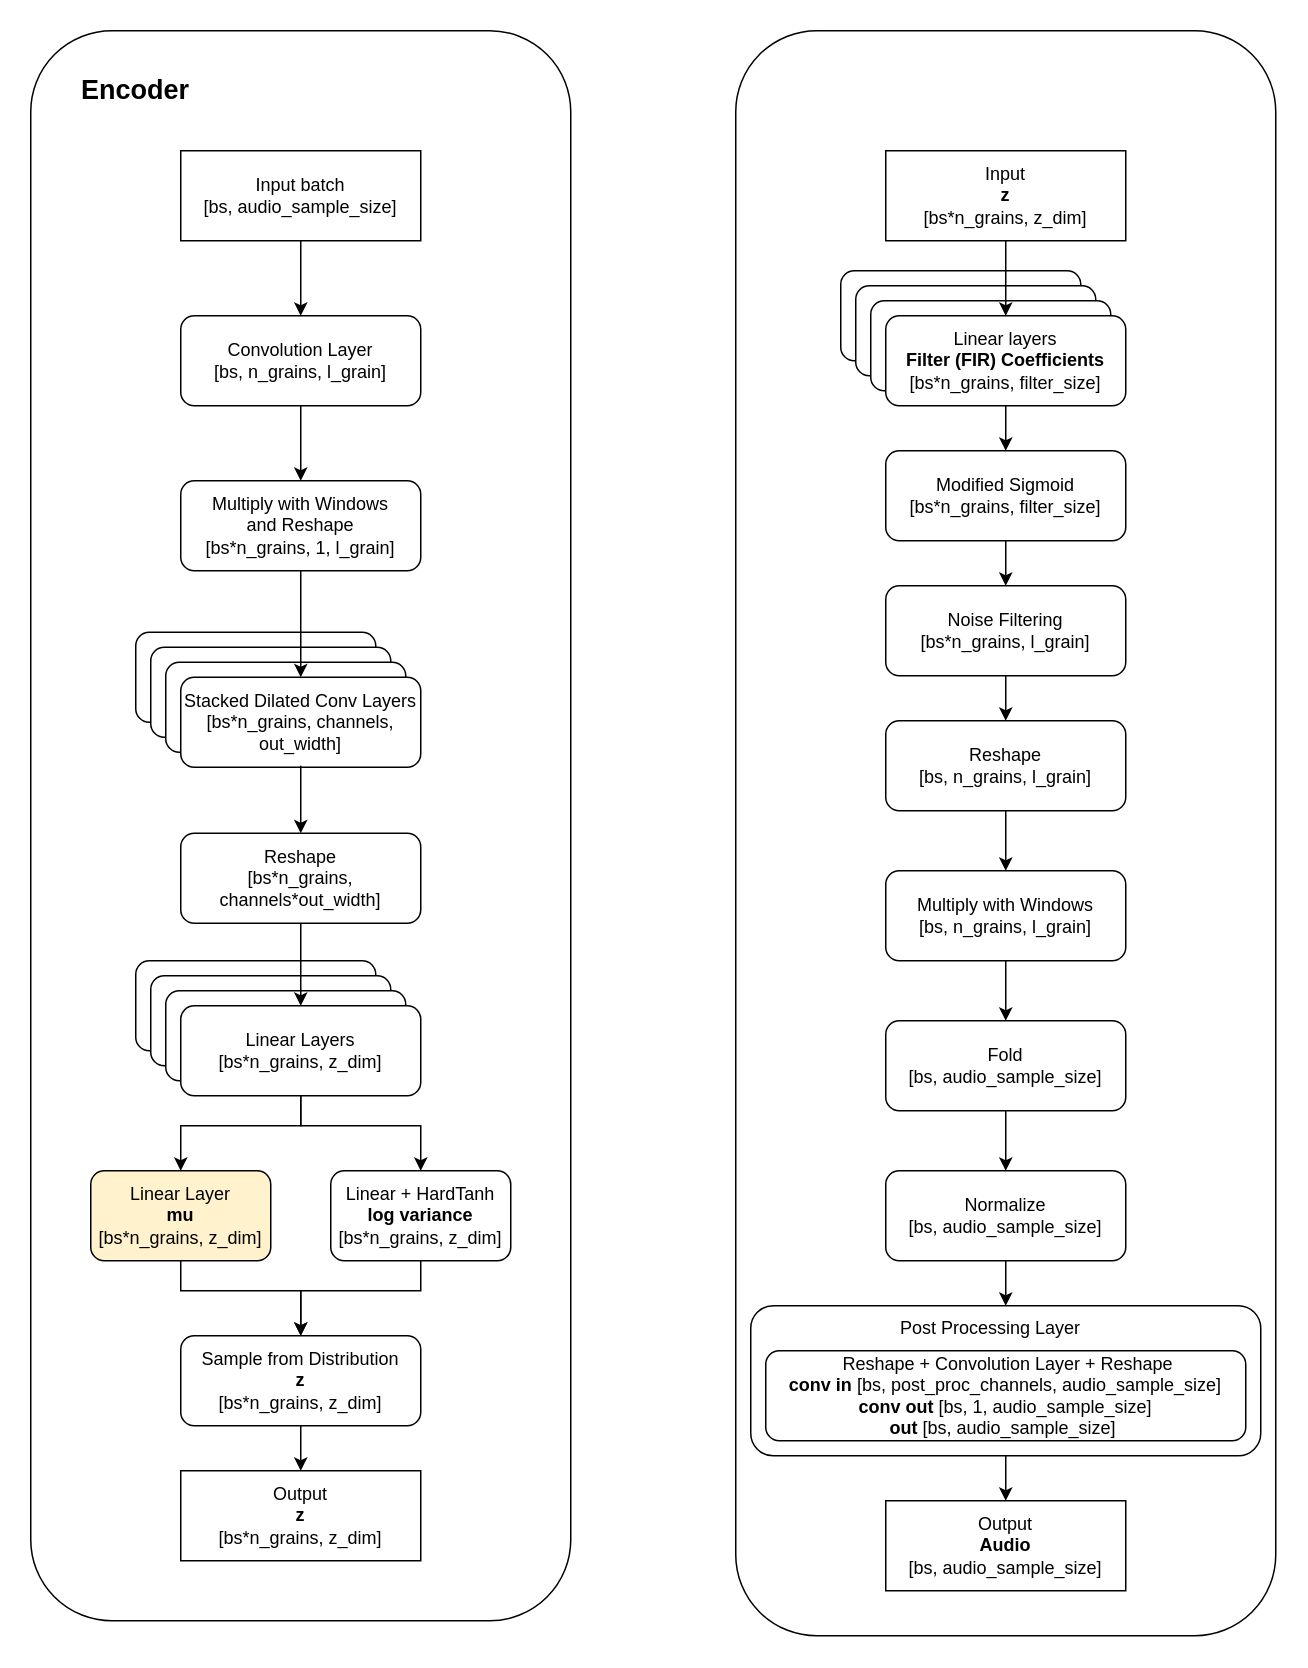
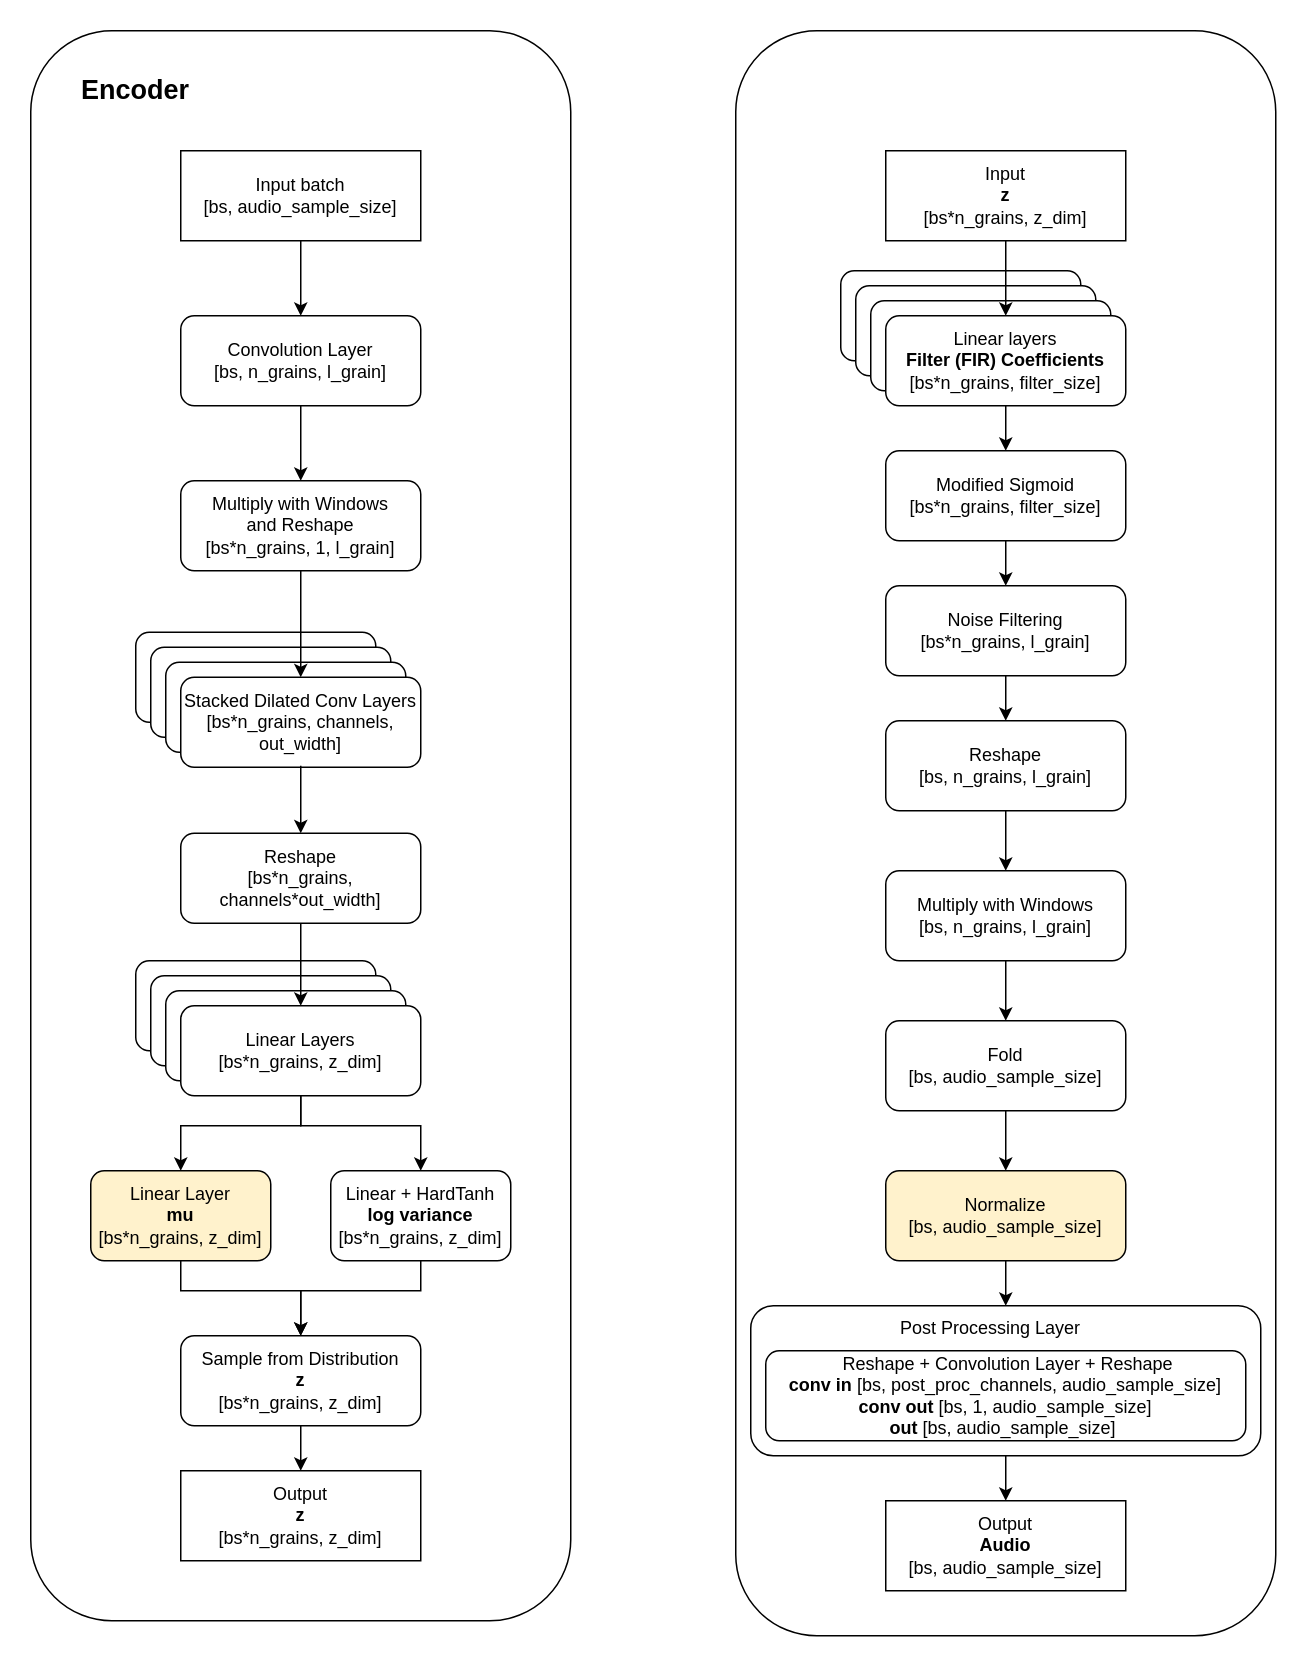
  <mxCell id="0" />
  <mxCell id="1" parent="0" />
  <mxCell id="2" value="" style="rounded=1;whiteSpace=wrap;html=1;" vertex="1" parent="1"><mxGeometry x="20" y="20" width="360" height="1060" as="geometry" /></mxCell>
  <mxCell id="3" value="Input batch&lt;br&gt;[bs, audio_sample_size]" style="rounded=0;whiteSpace=wrap;html=1;" vertex="1" parent="1"><mxGeometry x="120" y="100" width="160" height="60" as="geometry" /></mxCell>
  <mxCell id="4" value="Convolution Layer&lt;br&gt;[bs, n_grains, l_grain]" style="rounded=1;whiteSpace=wrap;html=1;" vertex="1" parent="1"><mxGeometry x="120" y="210" width="160" height="60" as="geometry" /></mxCell>
  <mxCell id="5" value="" style="endArrow=classic;html=1;rounded=0;exitX=0.5;exitY=1;exitDx=0;exitDy=0;entryX=0.5;entryY=0;entryDx=0;entryDy=0;" edge="1" parent="1" source="3" target="4"><mxGeometry width="50" height="50" relative="1" as="geometry"><mxPoint x="250" y="390" as="sourcePoint" /><mxPoint x="300" y="340" as="targetPoint" /></mxGeometry></mxCell>
  <mxCell id="6" value="Multiply with Windows&lt;br&gt;and Reshape&lt;br&gt;[bs*n_grains, 1, l_grain]" style="rounded=1;whiteSpace=wrap;html=1;" vertex="1" parent="1"><mxGeometry x="120" y="320" width="160" height="60" as="geometry" /></mxCell>
  <mxCell id="7" value="" style="endArrow=classic;html=1;rounded=0;exitX=0.5;exitY=1;exitDx=0;exitDy=0;entryX=0.5;entryY=0;entryDx=0;entryDy=0;" edge="1" parent="1" source="4" target="6"><mxGeometry width="50" height="50" relative="1" as="geometry"><mxPoint x="250" y="390" as="sourcePoint" /><mxPoint x="300" y="340" as="targetPoint" /></mxGeometry></mxCell>
  <mxCell id="8" value="" style="group" vertex="1" connectable="0" parent="1"><mxGeometry x="80" y="411" width="200" height="100" as="geometry" /></mxCell>
  <mxCell id="9" value="" style="rounded=1;whiteSpace=wrap;html=1;" vertex="1" parent="8"><mxGeometry x="10" y="10" width="160" height="60" as="geometry" /></mxCell>
  <mxCell id="10" value="" style="rounded=1;whiteSpace=wrap;html=1;" vertex="1" parent="8"><mxGeometry x="20" y="20" width="160" height="60" as="geometry" /></mxCell>
  <mxCell id="11" value="" style="rounded=1;whiteSpace=wrap;html=1;" vertex="1" parent="8"><mxGeometry x="30" y="30" width="160" height="60" as="geometry" /></mxCell>
  <mxCell id="12" value="Stacked Dilated Conv Layers&lt;br&gt;[bs*n_grains, channels, out_width]" style="rounded=1;whiteSpace=wrap;html=1;" vertex="1" parent="8"><mxGeometry x="40" y="40" width="160" height="60" as="geometry" /></mxCell>
  <mxCell id="13" value="" style="endArrow=classic;html=1;rounded=0;entryX=0.5;entryY=0;entryDx=0;entryDy=0;exitX=0.5;exitY=1;exitDx=0;exitDy=0;" edge="1" parent="1" source="6" target="12"><mxGeometry width="50" height="50" relative="1" as="geometry"><mxPoint x="250" y="390" as="sourcePoint" /><mxPoint x="300" y="340" as="targetPoint" /></mxGeometry></mxCell>
  <mxCell id="14" value="Reshape&lt;br&gt;[bs*n_grains, channels*out_width]" style="rounded=1;whiteSpace=wrap;html=1;" vertex="1" parent="1"><mxGeometry x="120" y="555" width="160" height="60" as="geometry" /></mxCell>
  <mxCell id="15" value="" style="endArrow=classic;html=1;rounded=0;entryX=0.5;entryY=0;entryDx=0;entryDy=0;" edge="1" parent="1" target="14"><mxGeometry width="50" height="50" relative="1" as="geometry"><mxPoint x="200" y="510" as="sourcePoint" /><mxPoint x="300" y="340" as="targetPoint" /></mxGeometry></mxCell>
  <mxCell id="16" value="" style="rounded=1;whiteSpace=wrap;html=1;" vertex="1" parent="1"><mxGeometry x="90" y="640" width="160" height="60" as="geometry" /></mxCell>
  <mxCell id="17" value="" style="rounded=1;whiteSpace=wrap;html=1;" vertex="1" parent="1"><mxGeometry x="100" y="650" width="160" height="60" as="geometry" /></mxCell>
  <mxCell id="18" value="" style="rounded=1;whiteSpace=wrap;html=1;" vertex="1" parent="1"><mxGeometry x="110" y="660" width="160" height="60" as="geometry" /></mxCell>
  <mxCell id="19" value="Linear Layers&lt;br&gt;[bs*n_grains, z_dim]" style="rounded=1;whiteSpace=wrap;html=1;" vertex="1" parent="1"><mxGeometry x="120" y="670" width="160" height="60" as="geometry" /></mxCell>
  <mxCell id="20" value="" style="endArrow=classic;html=1;rounded=0;entryX=0.5;entryY=0;entryDx=0;entryDy=0;exitX=0.5;exitY=1;exitDx=0;exitDy=0;" edge="1" parent="1" source="14" target="19"><mxGeometry width="50" height="50" relative="1" as="geometry"><mxPoint x="250" y="450" as="sourcePoint" /><mxPoint x="300" y="400" as="targetPoint" /></mxGeometry></mxCell>
  <mxCell id="21" value="Linear + HardTanh&lt;br&gt;&lt;b&gt;log variance&lt;br&gt;&lt;/b&gt;[bs*n_grains, z_dim]" style="rounded=1;whiteSpace=wrap;html=1;" vertex="1" parent="1"><mxGeometry x="220" y="780" width="120" height="60" as="geometry" /></mxCell>
  <mxCell id="22" value="Linear Layer&lt;br&gt;&lt;b&gt;mu&lt;br&gt;&lt;/b&gt;[bs*n_grains, z_dim]" style="rounded=1;whiteSpace=wrap;html=1;fillColor=#fff2cc;" vertex="1" parent="1"><mxGeometry x="60" y="780" width="120" height="60" as="geometry" /></mxCell>
  <mxCell id="23" value="" style="endArrow=classic;html=1;rounded=0;entryX=0.5;entryY=0;entryDx=0;entryDy=0;exitX=0.5;exitY=1;exitDx=0;exitDy=0;" edge="1" parent="1" source="19" target="22"><mxGeometry width="50" height="50" relative="1" as="geometry"><mxPoint x="250" y="680" as="sourcePoint" /><mxPoint x="300" y="630" as="targetPoint" /><Array as="points"><mxPoint x="200" y="750" /><mxPoint x="120" y="750" /></Array></mxGeometry></mxCell>
  <mxCell id="24" value="" style="endArrow=classic;html=1;rounded=0;exitX=0.5;exitY=1;exitDx=0;exitDy=0;entryX=0.5;entryY=0;entryDx=0;entryDy=0;" edge="1" parent="1" source="19" target="21"><mxGeometry width="50" height="50" relative="1" as="geometry"><mxPoint x="250" y="680" as="sourcePoint" /><mxPoint x="300" y="630" as="targetPoint" /><Array as="points"><mxPoint x="200" y="750" /><mxPoint x="280" y="750" /></Array></mxGeometry></mxCell>
  <mxCell id="25" style="edgeStyle=orthogonalEdgeStyle;rounded=0;orthogonalLoop=1;jettySize=auto;html=1;exitX=0.5;exitY=1;exitDx=0;exitDy=0;entryX=0.5;entryY=0;entryDx=0;entryDy=0;" edge="1" parent="1" source="26" target="31"><mxGeometry relative="1" as="geometry" /></mxCell>
  <mxCell id="26" value="Sample from Distribution&lt;br&gt;&lt;b&gt;z&lt;/b&gt;&lt;br&gt;[bs*n_grains, z_dim]" style="rounded=1;whiteSpace=wrap;html=1;" vertex="1" parent="1"><mxGeometry x="120" y="890" width="160" height="60" as="geometry" /></mxCell>
  <mxCell id="27" value="" style="endArrow=classic;html=1;rounded=0;entryX=0.5;entryY=0;entryDx=0;entryDy=0;exitX=0.5;exitY=1;exitDx=0;exitDy=0;" edge="1" parent="1" source="22" target="26"><mxGeometry width="50" height="50" relative="1" as="geometry"><mxPoint x="250" y="600" as="sourcePoint" /><mxPoint x="300" y="550" as="targetPoint" /><Array as="points"><mxPoint x="120" y="860" /><mxPoint x="200" y="860" /></Array></mxGeometry></mxCell>
  <mxCell id="28" value="" style="endArrow=classic;html=1;rounded=0;exitX=0.5;exitY=1;exitDx=0;exitDy=0;entryX=0.5;entryY=0;entryDx=0;entryDy=0;" edge="1" parent="1" source="21" target="26"><mxGeometry width="50" height="50" relative="1" as="geometry"><mxPoint x="210" y="800" as="sourcePoint" /><mxPoint x="210" y="890" as="targetPoint" /><Array as="points"><mxPoint x="280" y="860" /><mxPoint x="200" y="860" /></Array></mxGeometry></mxCell>
  <mxCell id="29" value="&lt;font style=&quot;font-size: 18px;&quot;&gt;&lt;b&gt;Encoder&lt;/b&gt;&lt;/font&gt;" style="text;html=1;strokeColor=none;fillColor=none;align=center;verticalAlign=middle;whiteSpace=wrap;rounded=0;" vertex="1" parent="1"><mxGeometry x="50" y="40" width="80" height="40" as="geometry" /></mxCell>
  <mxCell id="30" value="" style="rounded=1;whiteSpace=wrap;html=1;" vertex="1" parent="1"><mxGeometry x="490" y="20" width="360" height="1070" as="geometry" /></mxCell>
  <mxCell id="31" value="Output&lt;br&gt;&lt;b&gt;z&lt;/b&gt;&lt;br&gt;[bs*n_grains, z_dim]" style="rounded=0;whiteSpace=wrap;html=1;" vertex="1" parent="1"><mxGeometry x="120" y="980" width="160" height="60" as="geometry" /></mxCell>
  <mxCell id="32" value="Input&lt;br&gt;&lt;b&gt;z&lt;/b&gt;&lt;br&gt;[bs*n_grains, z_dim]" style="rounded=0;whiteSpace=wrap;html=1;" vertex="1" parent="1"><mxGeometry x="590" y="100" width="160" height="60" as="geometry" /></mxCell>
  <mxCell id="33" value="" style="group" vertex="1" connectable="0" parent="1"><mxGeometry x="550" y="170" width="200" height="100" as="geometry" /></mxCell>
  <mxCell id="34" value="" style="rounded=1;whiteSpace=wrap;html=1;" vertex="1" parent="33"><mxGeometry x="10" y="10" width="160" height="60" as="geometry" /></mxCell>
  <mxCell id="35" value="" style="rounded=1;whiteSpace=wrap;html=1;" vertex="1" parent="33"><mxGeometry x="20" y="20" width="160" height="60" as="geometry" /></mxCell>
  <mxCell id="36" value="" style="rounded=1;whiteSpace=wrap;html=1;" vertex="1" parent="33"><mxGeometry x="30" y="30" width="160" height="60" as="geometry" /></mxCell>
  <mxCell id="37" value="Linear layers&lt;br&gt;&lt;b&gt;Filter (FIR) Coefficients&lt;/b&gt;&lt;br&gt;[bs*n_grains, filter_size]" style="rounded=1;whiteSpace=wrap;html=1;" vertex="1" parent="33"><mxGeometry x="40" y="40" width="160" height="60" as="geometry" /></mxCell>
  <mxCell id="38" style="edgeStyle=orthogonalEdgeStyle;rounded=0;orthogonalLoop=1;jettySize=auto;html=1;exitX=0.5;exitY=1;exitDx=0;exitDy=0;" edge="1" parent="1" source="32" target="37"><mxGeometry relative="1" as="geometry" /></mxCell>
  <mxCell id="39" value="" style="edgeStyle=orthogonalEdgeStyle;rounded=0;orthogonalLoop=1;jettySize=auto;html=1;" edge="1" parent="1" source="40" target="43"><mxGeometry relative="1" as="geometry" /></mxCell>
  <mxCell id="40" value="Modified Sigmoid&lt;br&gt;[bs*n_grains, filter_size]" style="rounded=1;whiteSpace=wrap;html=1;" vertex="1" parent="1"><mxGeometry x="590" y="300" width="160" height="60" as="geometry" /></mxCell>
  <mxCell id="41" value="" style="edgeStyle=orthogonalEdgeStyle;rounded=0;orthogonalLoop=1;jettySize=auto;html=1;" edge="1" parent="1" source="37" target="40"><mxGeometry relative="1" as="geometry" /></mxCell>
  <mxCell id="42" value="" style="edgeStyle=orthogonalEdgeStyle;rounded=0;orthogonalLoop=1;jettySize=auto;html=1;" edge="1" parent="1" source="43" target="45"><mxGeometry relative="1" as="geometry" /></mxCell>
  <mxCell id="43" value="Noise Filtering&lt;br&gt;[bs*n_grains, l_grain]" style="rounded=1;whiteSpace=wrap;html=1;" vertex="1" parent="1"><mxGeometry x="590" y="390" width="160" height="60" as="geometry" /></mxCell>
  <mxCell id="44" value="" style="edgeStyle=orthogonalEdgeStyle;rounded=0;orthogonalLoop=1;jettySize=auto;html=1;" edge="1" parent="1" source="45" target="47"><mxGeometry relative="1" as="geometry" /></mxCell>
  <mxCell id="45" value="Reshape&lt;br&gt;[bs, n_grains, l_grain]" style="rounded=1;whiteSpace=wrap;html=1;" vertex="1" parent="1"><mxGeometry x="590" y="480" width="160" height="60" as="geometry" /></mxCell>
  <mxCell id="46" value="" style="edgeStyle=orthogonalEdgeStyle;rounded=0;orthogonalLoop=1;jettySize=auto;html=1;" edge="1" parent="1" source="47" target="49"><mxGeometry relative="1" as="geometry" /></mxCell>
  <mxCell id="47" value="Multiply with Windows&lt;br&gt;[bs, n_grains, l_grain]" style="rounded=1;whiteSpace=wrap;html=1;" vertex="1" parent="1"><mxGeometry x="590" y="580" width="160" height="60" as="geometry" /></mxCell>
  <mxCell id="48" value="" style="edgeStyle=orthogonalEdgeStyle;rounded=0;orthogonalLoop=1;jettySize=auto;html=1;" edge="1" parent="1" source="49" target="51"><mxGeometry relative="1" as="geometry" /></mxCell>
  <mxCell id="49" value="Fold&lt;br&gt;[bs, audio_sample_size]" style="rounded=1;whiteSpace=wrap;html=1;" vertex="1" parent="1"><mxGeometry x="590" y="680" width="160" height="60" as="geometry" /></mxCell>
  <mxCell id="50" value="" style="edgeStyle=orthogonalEdgeStyle;rounded=0;orthogonalLoop=1;jettySize=auto;html=1;" edge="1" parent="1" source="51" target="55"><mxGeometry relative="1" as="geometry" /></mxCell>
- <mxCell id="51" value="Normalize&lt;br&gt;[bs, audio_sample_size]" style="rounded=1;whiteSpace=wrap;html=1;" vertex="1" parent="1"><mxGeometry x="590" y="780" width="160" height="60" as="geometry" /></mxCell>
+ <mxCell id="51" value="Normalize&lt;br&gt;[bs, audio_sample_size]" style="rounded=1;whiteSpace=wrap;html=1;fillColor=#fff2cc;" vertex="1" parent="1"><mxGeometry x="590" y="780" width="160" height="60" as="geometry" /></mxCell>
  <mxCell id="52" value="" style="edgeStyle=orthogonalEdgeStyle;rounded=0;orthogonalLoop=1;jettySize=auto;html=1;" edge="1" parent="1" source="55" target="53"><mxGeometry relative="1" as="geometry" /></mxCell>
  <mxCell id="53" value="Output&lt;br&gt;&lt;b&gt;Audio&lt;/b&gt;&lt;br&gt;[bs, audio_sample_size]" style="rounded=0;whiteSpace=wrap;html=1;" vertex="1" parent="1"><mxGeometry x="590" y="1000" width="160" height="60" as="geometry" /></mxCell>
  <mxCell id="54" value="" style="group" vertex="1" connectable="0" parent="1"><mxGeometry x="500" y="870" width="340" height="100" as="geometry" /></mxCell>
  <mxCell id="55" value="" style="rounded=1;whiteSpace=wrap;html=1;" vertex="1" parent="54"><mxGeometry width="340" height="100" as="geometry" /></mxCell>
  <mxCell id="56" value="Post Processing Layer" style="text;html=1;strokeColor=none;fillColor=none;align=center;verticalAlign=middle;whiteSpace=wrap;rounded=0;" vertex="1" parent="54"><mxGeometry x="90" width="140" height="30" as="geometry" /></mxCell>
  <mxCell id="57" value="&amp;nbsp;Reshape + Convolution Layer + Reshape&lt;br&gt;&lt;b&gt;conv in&lt;/b&gt; [bs, post_proc_channels, audio_sample_size]&lt;br&gt;&lt;b&gt;conv out&lt;/b&gt;&amp;nbsp;[bs, 1, audio_sample_size]&lt;br&gt;&lt;b&gt;out&lt;/b&gt; [bs, audio_sample_size]&amp;nbsp;" style="rounded=1;whiteSpace=wrap;html=1;" vertex="1" parent="54"><mxGeometry x="10" y="30" width="320" height="60" as="geometry" /></mxCell>
